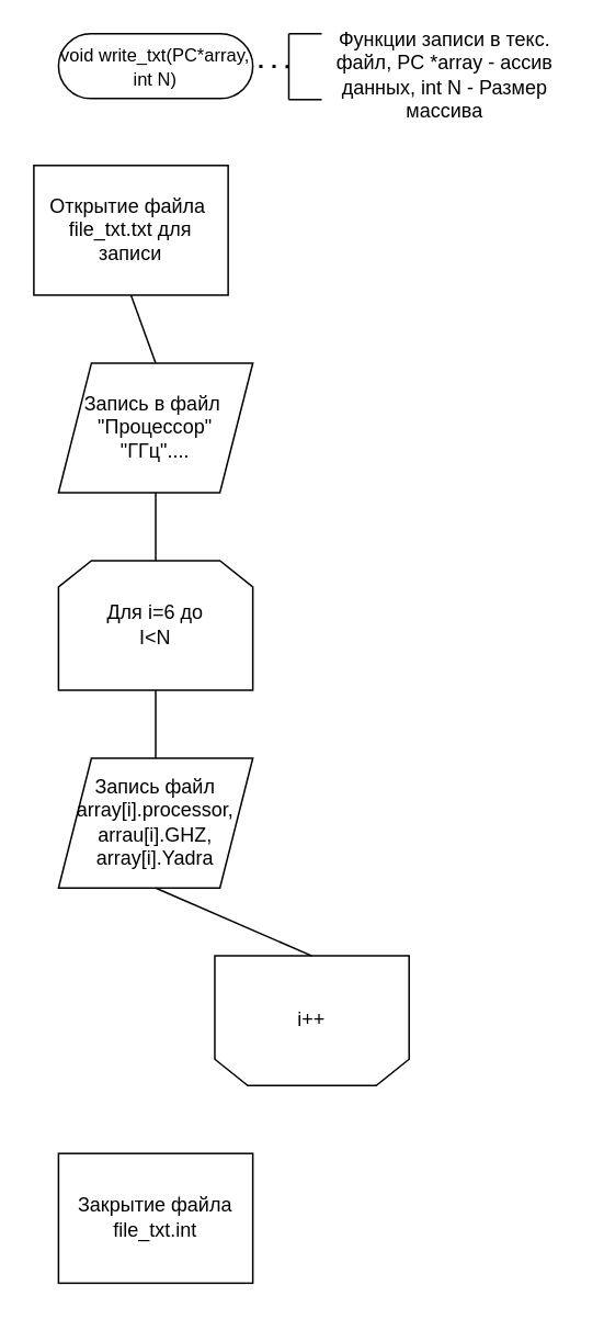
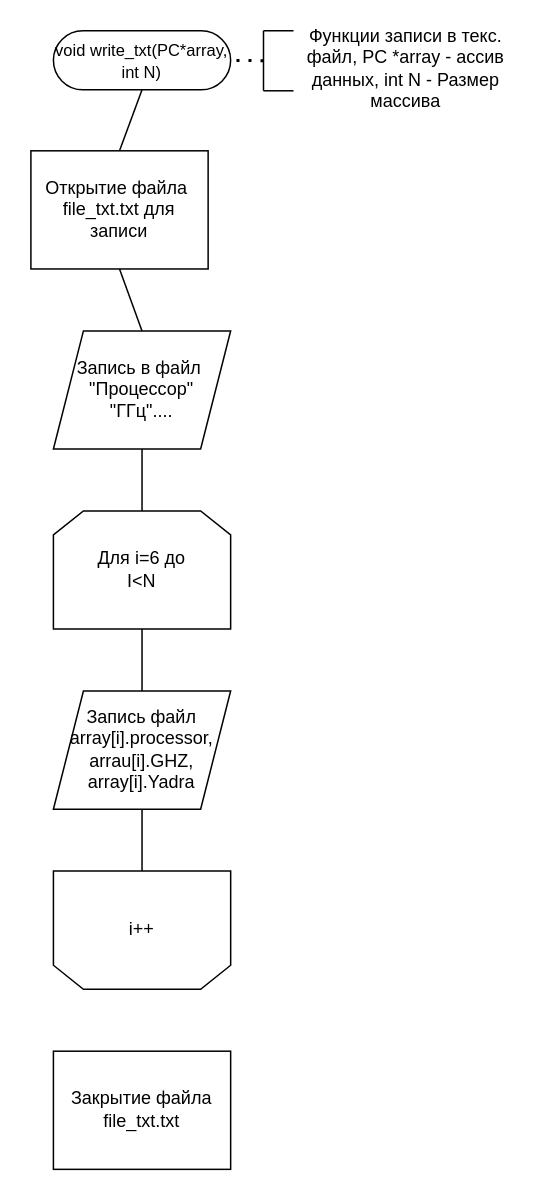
  <mxCell id="0" />
  <mxCell id="1" parent="0" />
  <mxCell id="2" value="&lt;font style=&quot;font-size: 11px&quot;&gt;void write_txt(PC*array, int N)&lt;/font&gt;" style="rounded=1;whiteSpace=wrap;html=1;arcSize=50;" vertex="1" parent="1"><mxGeometry x="35" y="20" width="118.11" height="39.37" as="geometry" /></mxCell>
  <mxCell id="3" value="Открытие файла&amp;nbsp;&lt;br&gt;file_txt.txt для&lt;br&gt;записи" style="rounded=0;whiteSpace=wrap;html=1;" vertex="1" parent="1"><mxGeometry x="20" y="100" width="118.11" height="78.74" as="geometry" /></mxCell>
  <mxCell id="4" value="Запись в файл&amp;nbsp;&lt;br&gt;&quot;Процессор&quot;&lt;br&gt;&quot;ГГц&quot;...." style="shape=parallelogram;perimeter=parallelogramPerimeter;whiteSpace=wrap;html=1;fixedSize=1;" vertex="1" parent="1"><mxGeometry x="35" y="220" width="118.11" height="78.74" as="geometry" /></mxCell>
  <mxCell id="5" value="Для i=6 до&lt;br&gt;I&amp;lt;N" style="shape=loopLimit;whiteSpace=wrap;html=1;" vertex="1" parent="1"><mxGeometry x="35" y="340" width="118.11" height="78.74" as="geometry" /></mxCell>
  <mxCell id="6" value="Запись файл&lt;br&gt;array[i].processor,&lt;br&gt;arrau[i].GHZ,&lt;br&gt;array[i].Yadra" style="shape=parallelogram;perimeter=parallelogramPerimeter;whiteSpace=wrap;html=1;fixedSize=1;" vertex="1" parent="1"><mxGeometry x="35" y="460" width="118.11" height="78.74" as="geometry" /></mxCell>
- <mxCell id="7" value="i++" style="shape=loopLimit;whiteSpace=wrap;html=1;direction=west;" vertex="1" parent="1"><mxGeometry x="130" y="580" width="118.11" height="78.74" as="geometry" /></mxCell>
- <mxCell id="8" value="Закрытие файла&lt;br&gt;file_txt.int" style="rounded=0;whiteSpace=wrap;html=1;" vertex="1" parent="1"><mxGeometry x="35" y="700" width="118.11" height="78.74" as="geometry" /></mxCell>
+ <mxCell id="7" value="i++" style="shape=loopLimit;whiteSpace=wrap;html=1;direction=west;" vertex="1" parent="1"><mxGeometry x="35" y="580" width="118.11" height="78.74" as="geometry" /></mxCell>
+ <mxCell id="8" value="Закрытие файла&lt;br&gt;file_txt.txt" style="rounded=0;whiteSpace=wrap;html=1;" vertex="1" parent="1"><mxGeometry x="35" y="700" width="118.11" height="78.74" as="geometry" /></mxCell>
  <mxCell id="9" value="Функции записи в текс. файл, PC *array - ассив данных, int N - Размер массива" style="text;html=1;strokeColor=none;fillColor=none;align=center;verticalAlign=middle;whiteSpace=wrap;rounded=0;" vertex="1" parent="1"><mxGeometry x="195" y="20" width="150" height="50" as="geometry" /></mxCell>
  <mxCell id="10" value="" style="endArrow=none;dashed=1;html=1;dashPattern=1 3;strokeWidth=2;entryX=1;entryY=0.5;entryDx=0;entryDy=0;" edge="1" parent="1" target="2"><mxGeometry width="50" height="50" relative="1" as="geometry"><mxPoint x="175" y="40" as="sourcePoint" /><mxPoint x="125" y="100" as="targetPoint" /></mxGeometry></mxCell>
  <mxCell id="11" value="" style="endArrow=none;html=1;" edge="1" parent="1"><mxGeometry width="50" height="50" relative="1" as="geometry"><mxPoint x="175" y="60" as="sourcePoint" /><mxPoint x="175" y="20" as="targetPoint" /></mxGeometry></mxCell>
  <mxCell id="12" value="" style="endArrow=none;html=1;" edge="1" parent="1"><mxGeometry width="50" height="50" relative="1" as="geometry"><mxPoint x="195" y="60" as="sourcePoint" /><mxPoint x="175" y="60" as="targetPoint" /></mxGeometry></mxCell>
  <mxCell id="13" value="" style="endArrow=none;html=1;" edge="1" parent="1"><mxGeometry width="50" height="50" relative="1" as="geometry"><mxPoint x="195" y="20" as="sourcePoint" /><mxPoint x="175" y="20" as="targetPoint" /></mxGeometry></mxCell>
+ <mxCell id="14" value="" style="endArrow=none;html=1;entryX=0.5;entryY=1;entryDx=0;entryDy=0;exitX=0.5;exitY=0;exitDx=0;exitDy=0;" edge="1" parent="1" source="3" target="2"><mxGeometry width="50" height="50" relative="1" as="geometry"><mxPoint x="75" y="200" as="sourcePoint" /><mxPoint x="125" y="150" as="targetPoint" /></mxGeometry></mxCell>
  <mxCell id="15" value="" style="endArrow=none;html=1;entryX=0.5;entryY=0;entryDx=0;entryDy=0;exitX=0.5;exitY=1;exitDx=0;exitDy=0;" edge="1" parent="1" source="3" target="4"><mxGeometry width="50" height="50" relative="1" as="geometry"><mxPoint x="75" y="200" as="sourcePoint" /><mxPoint x="125" y="150" as="targetPoint" /></mxGeometry></mxCell>
  <mxCell id="16" value="" style="endArrow=none;html=1;entryX=0.5;entryY=0;entryDx=0;entryDy=0;exitX=0.5;exitY=1;exitDx=0;exitDy=0;" edge="1" parent="1" source="4" target="5"><mxGeometry width="50" height="50" relative="1" as="geometry"><mxPoint x="75" y="430" as="sourcePoint" /><mxPoint x="125" y="380" as="targetPoint" /></mxGeometry></mxCell>
  <mxCell id="17" value="" style="endArrow=none;html=1;entryX=0.5;entryY=0;entryDx=0;entryDy=0;exitX=0.5;exitY=1;exitDx=0;exitDy=0;" edge="1" parent="1" source="5" target="6"><mxGeometry width="50" height="50" relative="1" as="geometry"><mxPoint x="75" y="430" as="sourcePoint" /><mxPoint x="125" y="380" as="targetPoint" /></mxGeometry></mxCell>
  <mxCell id="18" value="" style="endArrow=none;html=1;entryX=0.5;entryY=1;entryDx=0;entryDy=0;exitX=0.5;exitY=1;exitDx=0;exitDy=0;" edge="1" parent="1" source="6" target="7"><mxGeometry width="50" height="50" relative="1" as="geometry"><mxPoint x="75" y="430" as="sourcePoint" /><mxPoint x="125" y="380" as="targetPoint" /></mxGeometry></mxCell>
